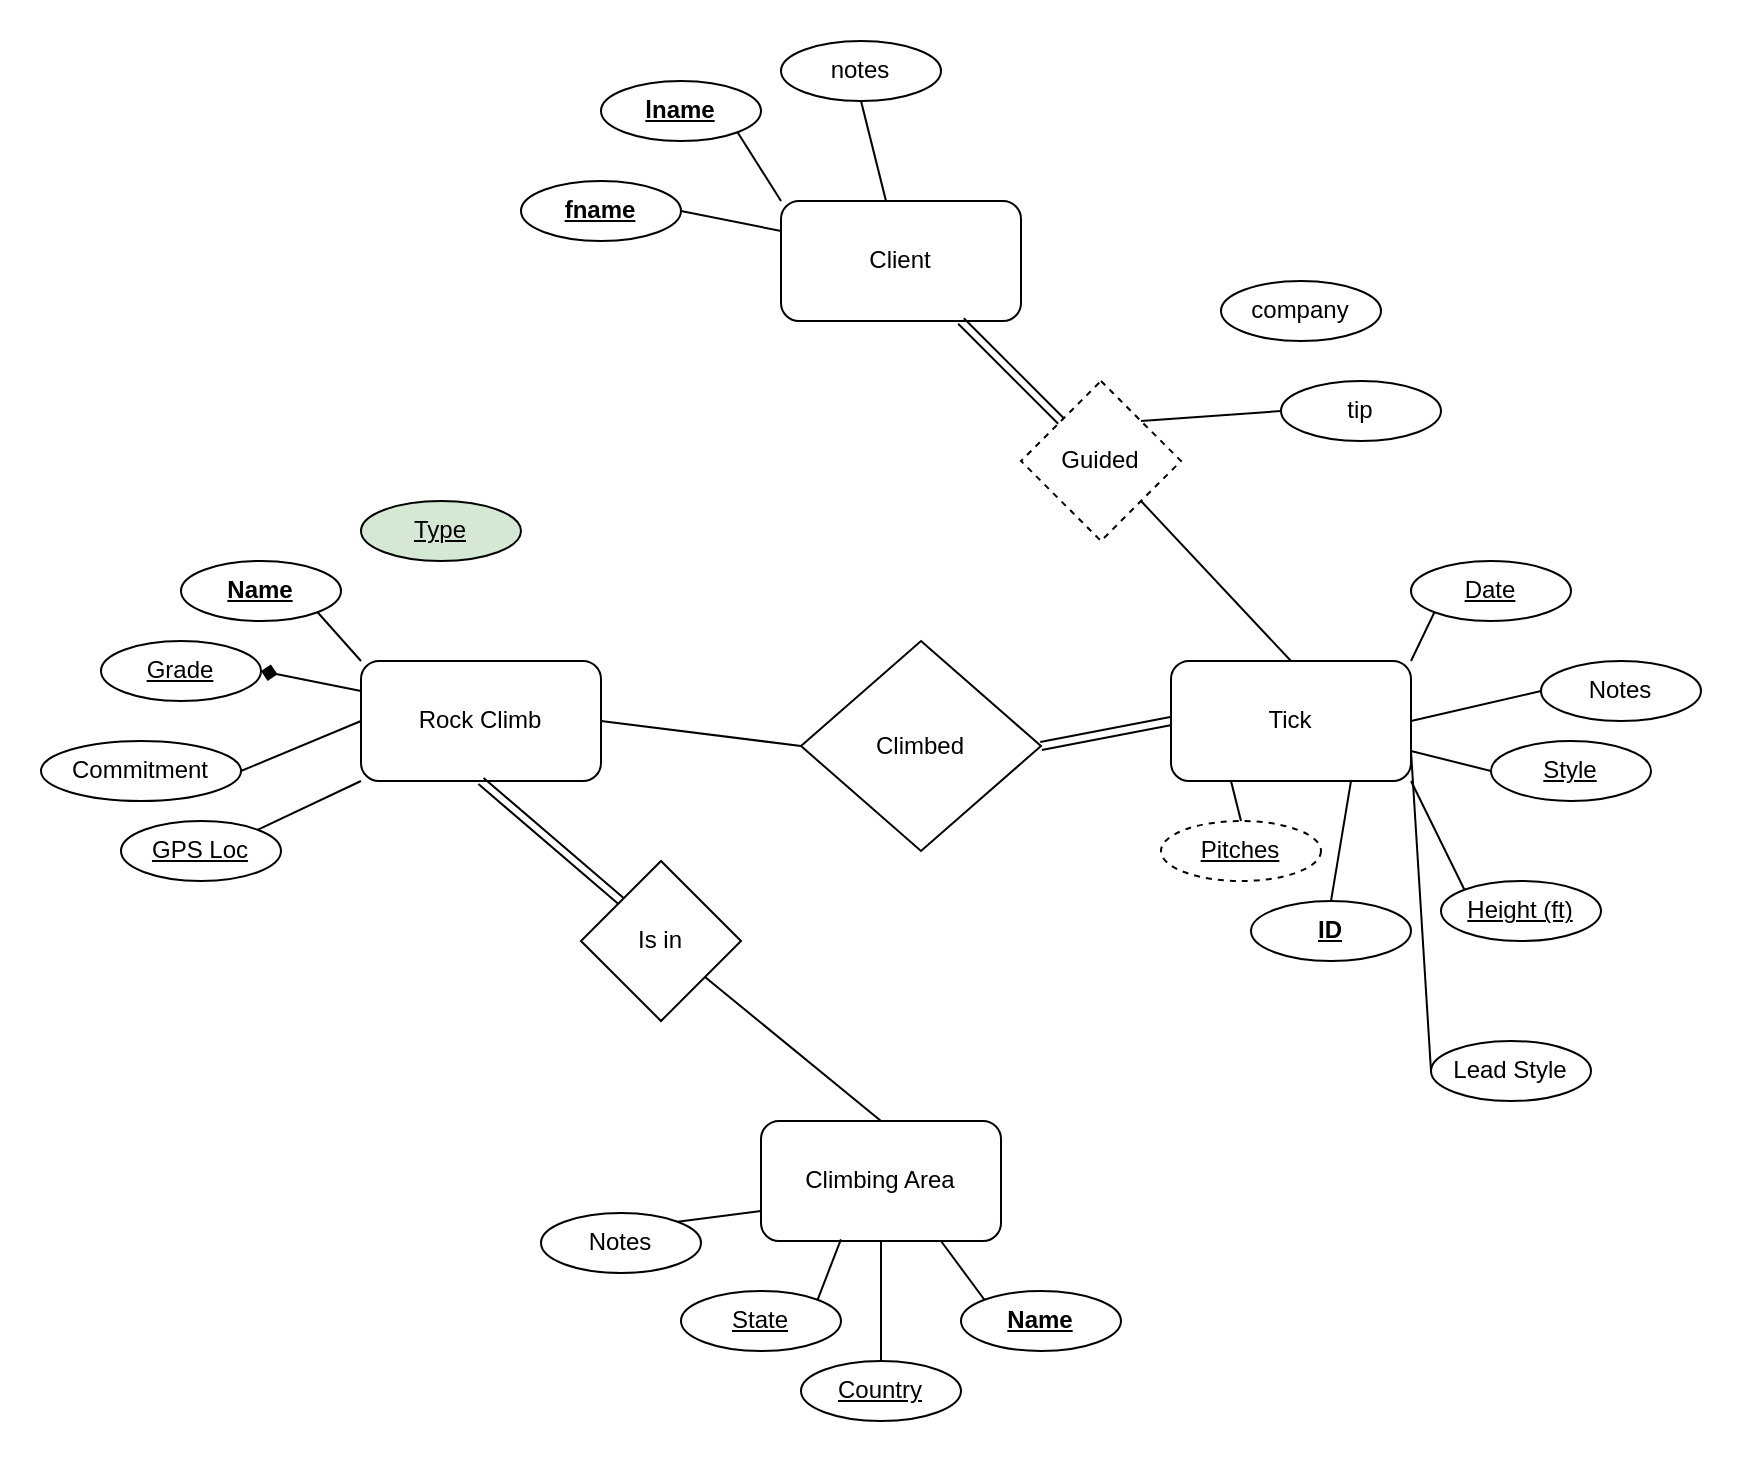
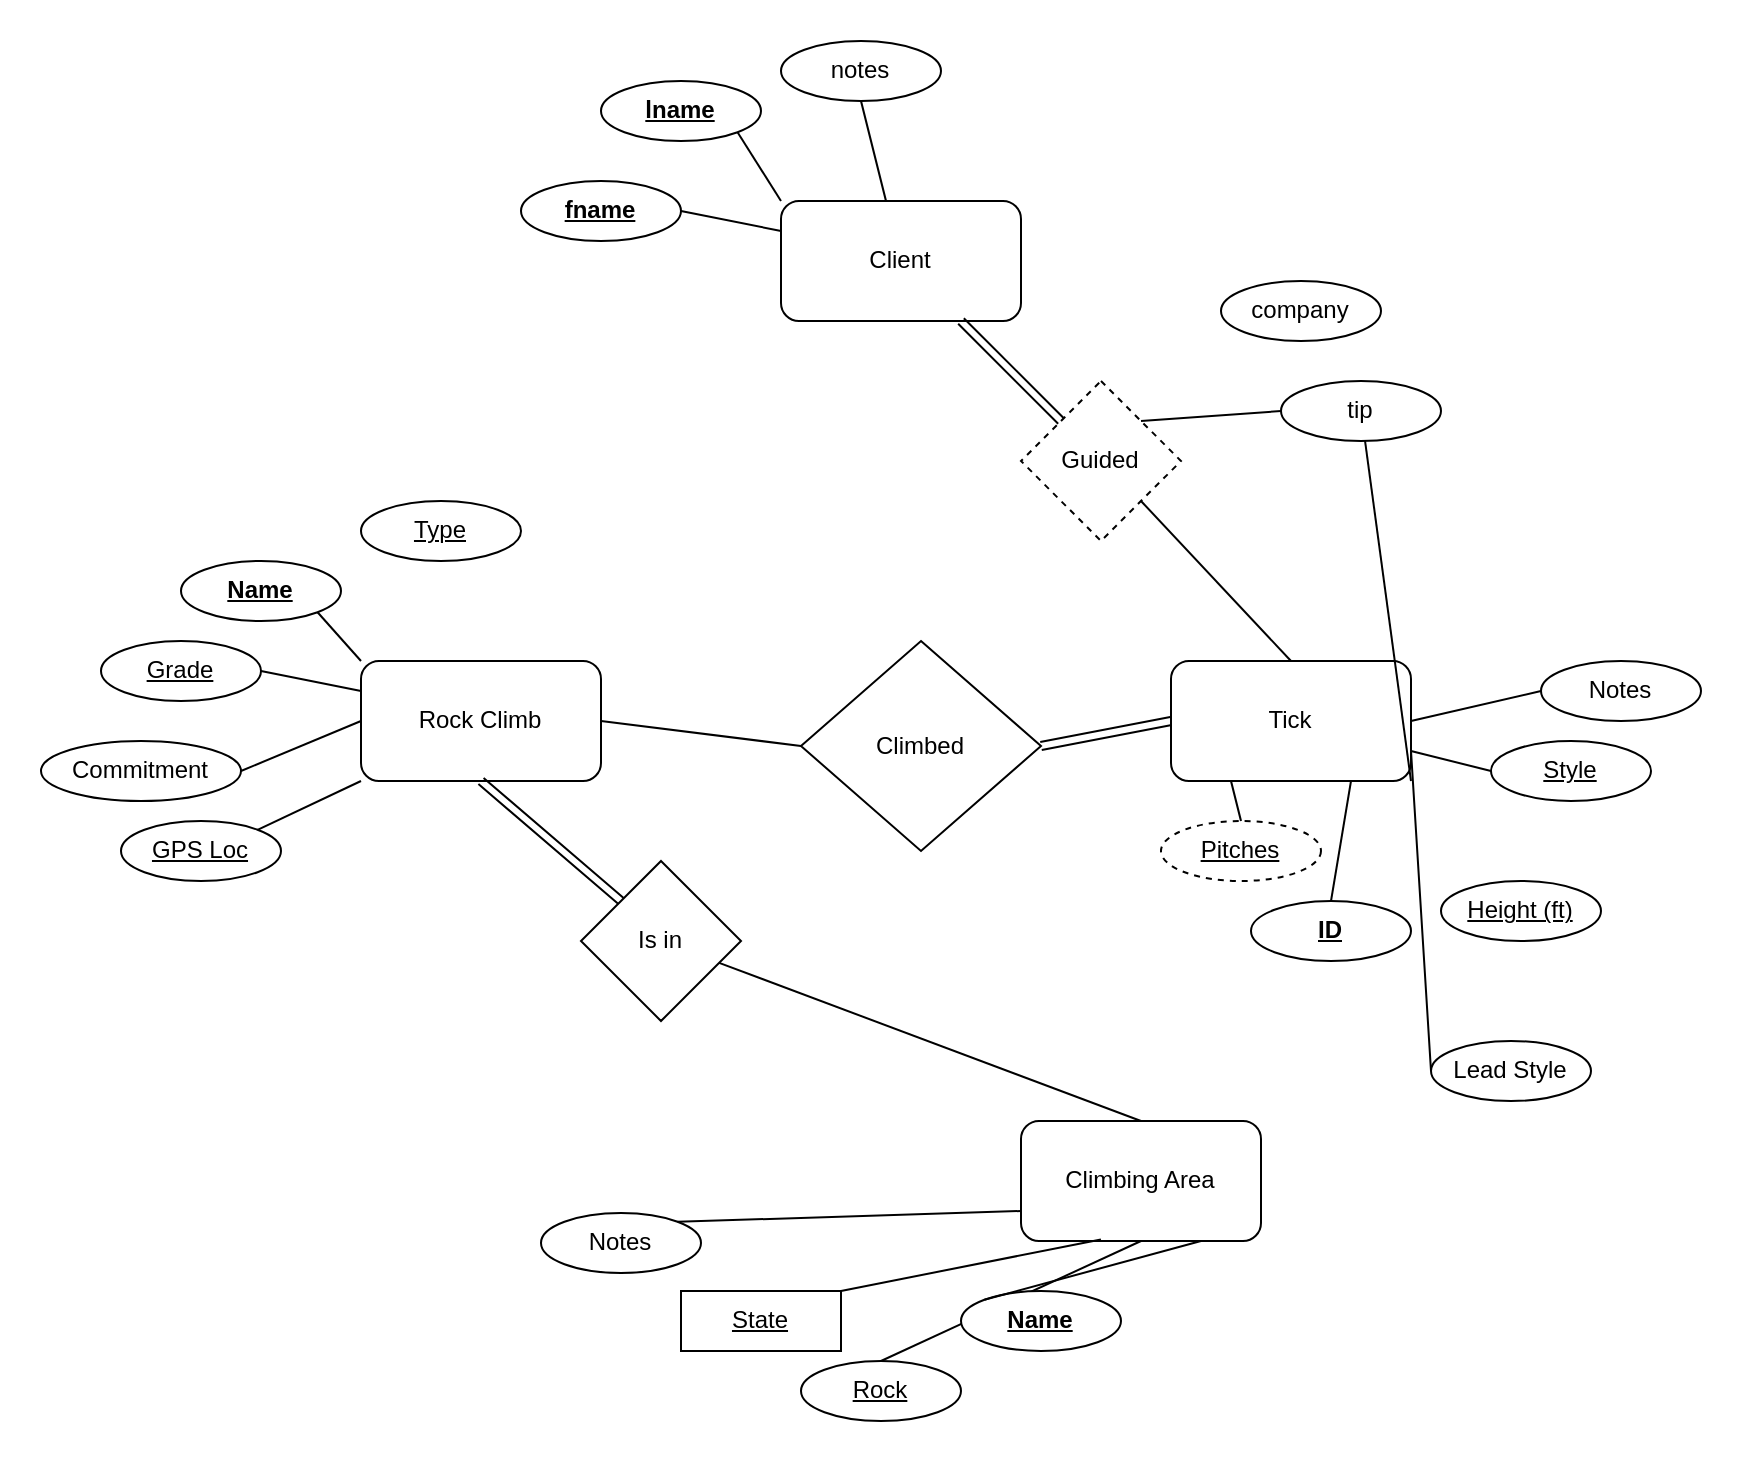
  <mxCell id="0" />
  <mxCell id="1" parent="0" />
  <mxCell id="2" value="Tick" style="rounded=1;whiteSpace=wrap;html=1;" parent="1" vertex="1"><mxGeometry x="585" y="330" width="120" height="60" as="geometry" /></mxCell>
- <mxCell id="3" value="Climbing Area" style="rounded=1;whiteSpace=wrap;html=1;" parent="1" vertex="1"><mxGeometry x="380" y="560" width="120" height="60" as="geometry" /></mxCell>
+ <mxCell id="3" value="Climbing Area" style="rounded=1;whiteSpace=wrap;html=1;" parent="1" vertex="1"><mxGeometry x="510" y="560" width="120" height="60" as="geometry" /></mxCell>
  <mxCell id="4" value="Rock Climb" style="rounded=1;whiteSpace=wrap;html=1;" parent="1" vertex="1"><mxGeometry x="180" y="330" width="120" height="60" as="geometry" /></mxCell>
  <mxCell id="5" value="Climbed" style="rhombus;whiteSpace=wrap;html=1;" parent="1" vertex="1"><mxGeometry x="400" y="320" width="120" height="105" as="geometry" /></mxCell>
  <mxCell id="6" value="Is in" style="rhombus;whiteSpace=wrap;html=1;" parent="1" vertex="1"><mxGeometry x="290" y="430" width="80" height="80" as="geometry" /></mxCell>
  <mxCell id="7" value="" style="endArrow=none;html=1;rounded=0;exitX=1;exitY=0.5;exitDx=0;exitDy=0;entryX=0;entryY=0.5;entryDx=0;entryDy=0;" parent="1" source="4" target="5" edge="1"><mxGeometry width="50" height="50" relative="1" as="geometry"><mxPoint x="620" y="410" as="sourcePoint" /><mxPoint x="670" y="360" as="targetPoint" /></mxGeometry></mxCell>
  <mxCell id="8" value="" style="endArrow=none;html=1;rounded=0;exitX=0.5;exitY=0;exitDx=0;exitDy=0;" parent="1" source="3" target="6" edge="1"><mxGeometry width="50" height="50" relative="1" as="geometry"><mxPoint x="450" y="570" as="sourcePoint" /><mxPoint x="535" y="500" as="targetPoint" /></mxGeometry></mxCell>
  <mxCell id="9" value="&lt;u style=&quot;&quot;&gt;Name&lt;/u&gt;" style="ellipse;whiteSpace=wrap;html=1;fontStyle=1" parent="1" vertex="1"><mxGeometry x="90" y="280" width="80" height="30" as="geometry" /></mxCell>
  <mxCell id="10" value="&lt;u&gt;Grade&lt;/u&gt;" style="ellipse;whiteSpace=wrap;html=1;" parent="1" vertex="1"><mxGeometry x="50" y="320" width="80" height="30" as="geometry" /></mxCell>
  <mxCell id="11" value="&lt;u&gt;Height (ft)&lt;/u&gt;" style="ellipse;whiteSpace=wrap;html=1;" parent="1" vertex="1"><mxGeometry x="720" y="440" width="80" height="30" as="geometry" /></mxCell>
- <mxCell id="12" value="&lt;u&gt;Type&lt;/u&gt;" style="ellipse;whiteSpace=wrap;html=1;fillColor=#d5e8d4;" parent="1" vertex="1"><mxGeometry x="180" y="250" width="80" height="30" as="geometry" /></mxCell>
+ <mxCell id="12" value="&lt;u&gt;Type&lt;/u&gt;" style="ellipse;whiteSpace=wrap;html=1;" parent="1" vertex="1"><mxGeometry x="180" y="250" width="80" height="30" as="geometry" /></mxCell>
  <mxCell id="13" value="&lt;u&gt;GPS Loc&lt;/u&gt;" style="ellipse;whiteSpace=wrap;html=1;" parent="1" vertex="1"><mxGeometry x="60" y="410" width="80" height="30" as="geometry" /></mxCell>
- <mxCell id="14" value="&lt;u&gt;State&lt;/u&gt;" style="ellipse;whiteSpace=wrap;html=1;" parent="1" vertex="1"><mxGeometry x="340" y="645" width="80" height="30" as="geometry" /></mxCell>
- <mxCell id="15" value="&lt;u&gt;Country&lt;/u&gt;" style="ellipse;whiteSpace=wrap;html=1;" parent="1" vertex="1"><mxGeometry x="400" y="680" width="80" height="30" as="geometry" /></mxCell>
- <mxCell id="16" value="&lt;u&gt;Date&lt;/u&gt;" style="ellipse;whiteSpace=wrap;html=1;" parent="1" vertex="1"><mxGeometry x="705" y="280" width="80" height="30" as="geometry" /></mxCell>
+ <mxCell id="14" value="&lt;u&gt;State&lt;/u&gt;" style="whiteSpace=wrap;html=1;rounded=0;" parent="1" vertex="1"><mxGeometry x="340" y="645" width="80" height="30" as="geometry" /></mxCell>
+ <mxCell id="15" value="&lt;u&gt;Rock&lt;/u&gt;" style="ellipse;whiteSpace=wrap;html=1;" parent="1" vertex="1"><mxGeometry x="400" y="680" width="80" height="30" as="geometry" /></mxCell>
  <mxCell id="17" value="Notes" style="ellipse;whiteSpace=wrap;html=1;" parent="1" vertex="1"><mxGeometry x="770" y="330" width="80" height="30" as="geometry" /></mxCell>
  <mxCell id="18" value="Lead Style" style="ellipse;whiteSpace=wrap;html=1;" parent="1" vertex="1"><mxGeometry x="715" y="520" width="80" height="30" as="geometry" /></mxCell>
  <mxCell id="19" value="" style="endArrow=none;html=1;rounded=0;entryX=0.5;entryY=0;entryDx=0;entryDy=0;exitX=0.5;exitY=1;exitDx=0;exitDy=0;" parent="1" source="3" target="15" edge="1"><mxGeometry width="50" height="50" relative="1" as="geometry"><mxPoint x="510" y="480" as="sourcePoint" /><mxPoint x="560" y="430" as="targetPoint" /></mxGeometry></mxCell>
  <mxCell id="20" value="" style="endArrow=none;html=1;rounded=0;entryX=0.333;entryY=0.987;entryDx=0;entryDy=0;exitX=1;exitY=0;exitDx=0;exitDy=0;entryPerimeter=0;" parent="1" source="14" target="3" edge="1"><mxGeometry width="50" height="50" relative="1" as="geometry"><mxPoint x="510" y="480" as="sourcePoint" /><mxPoint x="560" y="430" as="targetPoint" /></mxGeometry></mxCell>
  <mxCell id="21" value="" style="endArrow=none;html=1;rounded=0;entryX=0;entryY=1;entryDx=0;entryDy=0;exitX=1;exitY=0;exitDx=0;exitDy=0;" parent="1" source="13" target="4" edge="1"><mxGeometry width="50" height="50" relative="1" as="geometry"><mxPoint x="510" y="480" as="sourcePoint" /><mxPoint x="560" y="430" as="targetPoint" /></mxGeometry></mxCell>
- <mxCell id="22" value="" style="endArrow=none;html=1;rounded=0;entryX=0;entryY=0;entryDx=0;entryDy=0;exitX=1;exitY=1;exitDx=0;exitDy=0;" parent="1" source="2" target="11" edge="1"><mxGeometry width="50" height="50" relative="1" as="geometry"><mxPoint x="510" y="480" as="sourcePoint" /><mxPoint x="560" y="430" as="targetPoint" /></mxGeometry></mxCell>
+ <mxCell id="22" value="" style="endArrow=none;html=1;rounded=0;exitX=1;exitY=1;exitDx=0;exitDy=0;" parent="1" source="2" target="40" edge="1"><mxGeometry width="50" height="50" relative="1" as="geometry"><mxPoint x="510" y="480" as="sourcePoint" /><mxPoint x="560" y="430" as="targetPoint" /></mxGeometry></mxCell>
  <mxCell id="23" value="" style="endArrow=none;html=1;rounded=0;entryX=0;entryY=0.5;entryDx=0;entryDy=0;exitX=1;exitY=0.75;exitDx=0;exitDy=0;" parent="1" source="2" target="18" edge="1"><mxGeometry width="50" height="50" relative="1" as="geometry"><mxPoint x="510" y="480" as="sourcePoint" /><mxPoint x="560" y="430" as="targetPoint" /></mxGeometry></mxCell>
  <mxCell id="24" value="" style="endArrow=none;html=1;rounded=0;entryX=0;entryY=0.5;entryDx=0;entryDy=0;exitX=1;exitY=0.5;exitDx=0;exitDy=0;" parent="1" source="2" target="17" edge="1"><mxGeometry width="50" height="50" relative="1" as="geometry"><mxPoint x="510" y="480" as="sourcePoint" /><mxPoint x="560" y="430" as="targetPoint" /></mxGeometry></mxCell>
- <mxCell id="25" value="" style="endArrow=none;html=1;rounded=0;entryX=0;entryY=1;entryDx=0;entryDy=0;exitX=1;exitY=0;exitDx=0;exitDy=0;" parent="1" source="2" target="16" edge="1"><mxGeometry width="50" height="50" relative="1" as="geometry"><mxPoint x="510" y="480" as="sourcePoint" /><mxPoint x="560" y="430" as="targetPoint" /></mxGeometry></mxCell>
- <mxCell id="26" value="" style="endArrow=diamond;html=1;rounded=0;entryX=1;entryY=0.5;entryDx=0;entryDy=0;exitX=0;exitY=0.25;exitDx=0;exitDy=0;" parent="1" source="4" target="10" edge="1"><mxGeometry width="50" height="50" relative="1" as="geometry"><mxPoint x="510" y="480" as="sourcePoint" /><mxPoint x="560" y="430" as="targetPoint" /></mxGeometry></mxCell>
+ <mxCell id="26" value="" style="endArrow=none;html=1;rounded=0;entryX=1;entryY=0.5;entryDx=0;entryDy=0;exitX=0;exitY=0.25;exitDx=0;exitDy=0;" parent="1" source="4" target="10" edge="1"><mxGeometry width="50" height="50" relative="1" as="geometry"><mxPoint x="510" y="480" as="sourcePoint" /><mxPoint x="560" y="430" as="targetPoint" /></mxGeometry></mxCell>
  <mxCell id="27" value="" style="endArrow=none;html=1;rounded=0;entryX=1;entryY=1;entryDx=0;entryDy=0;exitX=0;exitY=0;exitDx=0;exitDy=0;" parent="1" source="4" target="9" edge="1"><mxGeometry width="50" height="50" relative="1" as="geometry"><mxPoint x="510" y="480" as="sourcePoint" /><mxPoint x="560" y="430" as="targetPoint" /></mxGeometry></mxCell>
  <mxCell id="28" value="Client" style="rounded=1;whiteSpace=wrap;html=1;" parent="1" vertex="1"><mxGeometry x="390" y="100" width="120" height="60" as="geometry" /></mxCell>
  <mxCell id="29" value="Guided" style="rhombus;whiteSpace=wrap;html=1;dashed=1;" parent="1" vertex="1"><mxGeometry x="510" y="190" width="80" height="80" as="geometry" /></mxCell>
  <mxCell id="30" value="&lt;u&gt;&lt;b&gt;lname&lt;/b&gt;&lt;/u&gt;" style="ellipse;whiteSpace=wrap;html=1;" parent="1" vertex="1"><mxGeometry x="300" y="40" width="80" height="30" as="geometry" /></mxCell>
  <mxCell id="31" value="&lt;u&gt;&lt;b&gt;fname&lt;/b&gt;&lt;/u&gt;" style="ellipse;whiteSpace=wrap;html=1;" parent="1" vertex="1"><mxGeometry x="260" y="90" width="80" height="30" as="geometry" /></mxCell>
  <mxCell id="32" value="notes" style="ellipse;whiteSpace=wrap;html=1;" parent="1" vertex="1"><mxGeometry x="390" y="20" width="80" height="30" as="geometry" /></mxCell>
  <mxCell id="33" value="" style="endArrow=none;html=1;rounded=0;entryX=0.5;entryY=1;entryDx=0;entryDy=0;" parent="1" source="28" target="32" edge="1"><mxGeometry width="50" height="50" relative="1" as="geometry"><mxPoint x="720" y="250" as="sourcePoint" /><mxPoint x="770" y="200" as="targetPoint" /></mxGeometry></mxCell>
  <mxCell id="34" value="" style="endArrow=none;html=1;rounded=0;entryX=1;entryY=0.5;entryDx=0;entryDy=0;exitX=0;exitY=0.25;exitDx=0;exitDy=0;" parent="1" source="28" target="31" edge="1"><mxGeometry width="50" height="50" relative="1" as="geometry"><mxPoint x="720" y="250" as="sourcePoint" /><mxPoint x="770" y="200" as="targetPoint" /></mxGeometry></mxCell>
  <mxCell id="35" value="" style="endArrow=none;html=1;rounded=0;entryX=1;entryY=1;entryDx=0;entryDy=0;exitX=0;exitY=0;exitDx=0;exitDy=0;" parent="1" source="28" target="30" edge="1"><mxGeometry width="50" height="50" relative="1" as="geometry"><mxPoint x="720" y="250" as="sourcePoint" /><mxPoint x="770" y="200" as="targetPoint" /></mxGeometry></mxCell>
  <mxCell id="36" value="" style="endArrow=none;html=1;rounded=0;exitX=1;exitY=1;exitDx=0;exitDy=0;entryX=0.5;entryY=0;entryDx=0;entryDy=0;" parent="1" source="29" target="2" edge="1"><mxGeometry width="50" height="50" relative="1" as="geometry"><mxPoint x="490" y="170" as="sourcePoint" /><mxPoint x="540" y="220" as="targetPoint" /></mxGeometry></mxCell>
  <mxCell id="37" value="" style="shape=link;html=1;rounded=0;exitX=1;exitY=0.5;exitDx=0;exitDy=0;entryX=0;entryY=0.5;entryDx=0;entryDy=0;" parent="1" source="5" target="2" edge="1"><mxGeometry width="100" relative="1" as="geometry"><mxPoint x="470" y="380" as="sourcePoint" /><mxPoint x="570" y="380" as="targetPoint" /></mxGeometry></mxCell>
  <mxCell id="38" value="" style="shape=link;html=1;rounded=0;exitX=0.75;exitY=1;exitDx=0;exitDy=0;entryX=0;entryY=0;entryDx=0;entryDy=0;" parent="1" source="28" target="29" edge="1"><mxGeometry width="100" relative="1" as="geometry"><mxPoint x="490" y="370" as="sourcePoint" /><mxPoint x="595" y="370" as="targetPoint" /></mxGeometry></mxCell>
  <mxCell id="39" value="" style="shape=link;html=1;rounded=0;exitX=0.5;exitY=1;exitDx=0;exitDy=0;entryX=0;entryY=0;entryDx=0;entryDy=0;" parent="1" source="4" target="6" edge="1"><mxGeometry width="100" relative="1" as="geometry"><mxPoint x="490" y="370" as="sourcePoint" /><mxPoint x="595" y="370" as="targetPoint" /></mxGeometry></mxCell>
  <mxCell id="40" value="tip" style="ellipse;whiteSpace=wrap;html=1;" parent="1" vertex="1"><mxGeometry x="640" y="190" width="80" height="30" as="geometry" /></mxCell>
  <mxCell id="41" value="" style="endArrow=none;html=1;rounded=0;entryX=0;entryY=0.5;entryDx=0;entryDy=0;exitX=1;exitY=0;exitDx=0;exitDy=0;" parent="1" source="29" target="40" edge="1"><mxGeometry width="50" height="50" relative="1" as="geometry"><mxPoint x="543" y="100" as="sourcePoint" /><mxPoint x="870" y="200" as="targetPoint" /></mxGeometry></mxCell>
  <mxCell id="42" value="company" style="ellipse;whiteSpace=wrap;html=1;" parent="1" vertex="1"><mxGeometry x="610" y="140" width="80" height="30" as="geometry" /></mxCell>
  <mxCell id="43" value="" style="endArrow=none;html=1;rounded=0;entryX=1;entryY=0.5;entryDx=0;entryDy=0;exitX=0;exitY=0.5;exitDx=0;exitDy=0;" parent="1" source="4" target="44" edge="1"><mxGeometry width="50" height="50" relative="1" as="geometry"><mxPoint x="170" y="385" as="sourcePoint" /><mxPoint x="550" y="470" as="targetPoint" /></mxGeometry></mxCell>
  <mxCell id="44" value="Commitment" style="ellipse;whiteSpace=wrap;html=1;" parent="1" vertex="1"><mxGeometry x="20" y="370" width="100" height="30" as="geometry" /></mxCell>
  <mxCell id="45" value="&lt;b&gt;&lt;u&gt;Name&lt;/u&gt;&lt;/b&gt;" style="ellipse;whiteSpace=wrap;html=1;" parent="1" vertex="1"><mxGeometry x="480" y="645" width="80" height="30" as="geometry" /></mxCell>
  <mxCell id="46" value="" style="endArrow=none;html=1;rounded=0;entryX=0;entryY=0;entryDx=0;entryDy=0;exitX=0.75;exitY=1;exitDx=0;exitDy=0;" parent="1" source="3" target="45" edge="1"><mxGeometry width="50" height="50" relative="1" as="geometry"><mxPoint x="520" y="585" as="sourcePoint" /><mxPoint x="640" y="395" as="targetPoint" /></mxGeometry></mxCell>
  <mxCell id="47" value="&lt;u&gt;&lt;b&gt;ID&lt;/b&gt;&lt;/u&gt;" style="ellipse;whiteSpace=wrap;html=1;" parent="1" vertex="1"><mxGeometry x="625" y="450" width="80" height="30" as="geometry" /></mxCell>
  <mxCell id="48" value="" style="endArrow=none;html=1;rounded=0;entryX=0.5;entryY=0;entryDx=0;entryDy=0;exitX=0.75;exitY=1;exitDx=0;exitDy=0;" parent="1" source="2" target="47" edge="1"><mxGeometry width="50" height="50" relative="1" as="geometry"><mxPoint x="610" y="400" as="sourcePoint" /><mxPoint x="465" y="440" as="targetPoint" /></mxGeometry></mxCell>
  <mxCell id="49" value="&lt;u&gt;Pitches&lt;/u&gt;" style="ellipse;whiteSpace=wrap;html=1;dashed=1;" parent="1" vertex="1"><mxGeometry x="580" y="410" width="80" height="30" as="geometry" /></mxCell>
  <mxCell id="50" value="" style="endArrow=none;html=1;rounded=0;entryX=0.5;entryY=0;entryDx=0;entryDy=0;exitX=0.25;exitY=1;exitDx=0;exitDy=0;" parent="1" source="2" target="49" edge="1"><mxGeometry width="50" height="50" relative="1" as="geometry"><mxPoint x="580" y="460" as="sourcePoint" /><mxPoint x="435" y="560" as="targetPoint" /></mxGeometry></mxCell>
  <mxCell id="51" value="&lt;u&gt;Style&lt;/u&gt;" style="ellipse;whiteSpace=wrap;html=1;" parent="1" vertex="1"><mxGeometry x="745" y="370" width="80" height="30" as="geometry" /></mxCell>
  <mxCell id="52" value="" style="endArrow=none;html=1;rounded=0;entryX=0;entryY=0.5;entryDx=0;entryDy=0;exitX=1;exitY=0.75;exitDx=0;exitDy=0;" parent="1" source="2" target="51" edge="1"><mxGeometry width="50" height="50" relative="1" as="geometry"><mxPoint x="660" y="350" as="sourcePoint" /><mxPoint x="515" y="390" as="targetPoint" /></mxGeometry></mxCell>
  <mxCell id="53" value="Notes" style="ellipse;whiteSpace=wrap;html=1;" parent="1" vertex="1"><mxGeometry x="270" y="606" width="80" height="30" as="geometry" /></mxCell>
  <mxCell id="54" value="" style="endArrow=none;html=1;rounded=0;entryX=0;entryY=0.75;entryDx=0;entryDy=0;exitX=1;exitY=0;exitDx=0;exitDy=0;" parent="1" source="53" target="3" edge="1"><mxGeometry width="50" height="50" relative="1" as="geometry"><mxPoint x="440" y="441" as="sourcePoint" /><mxPoint x="350" y="580" as="targetPoint" /></mxGeometry></mxCell>
